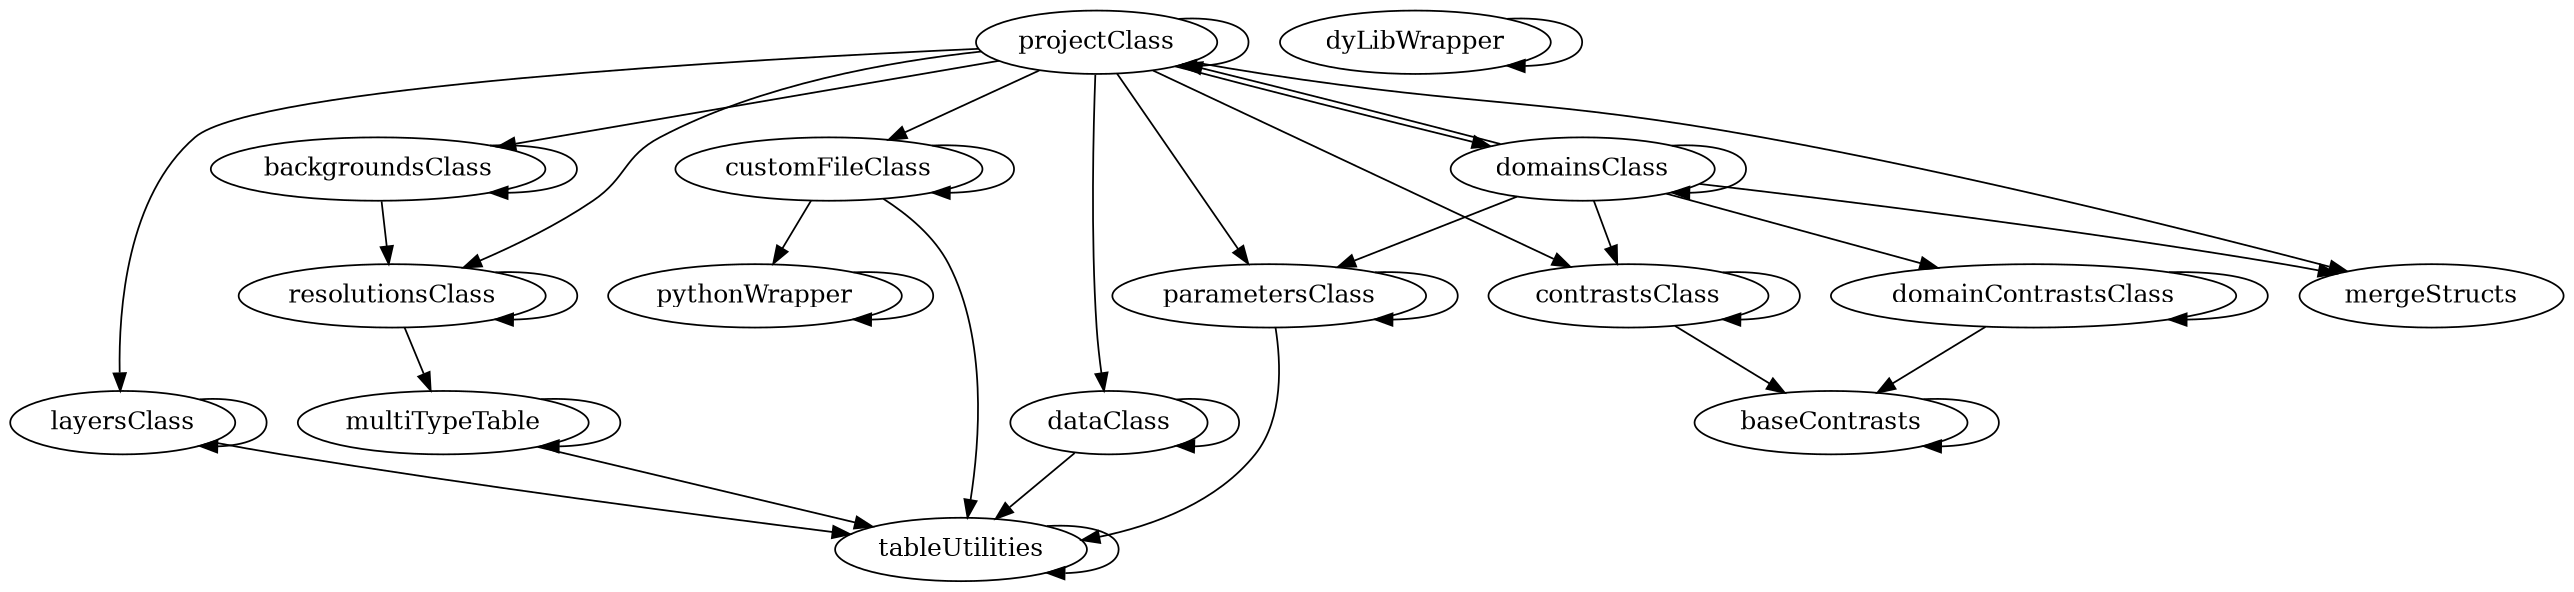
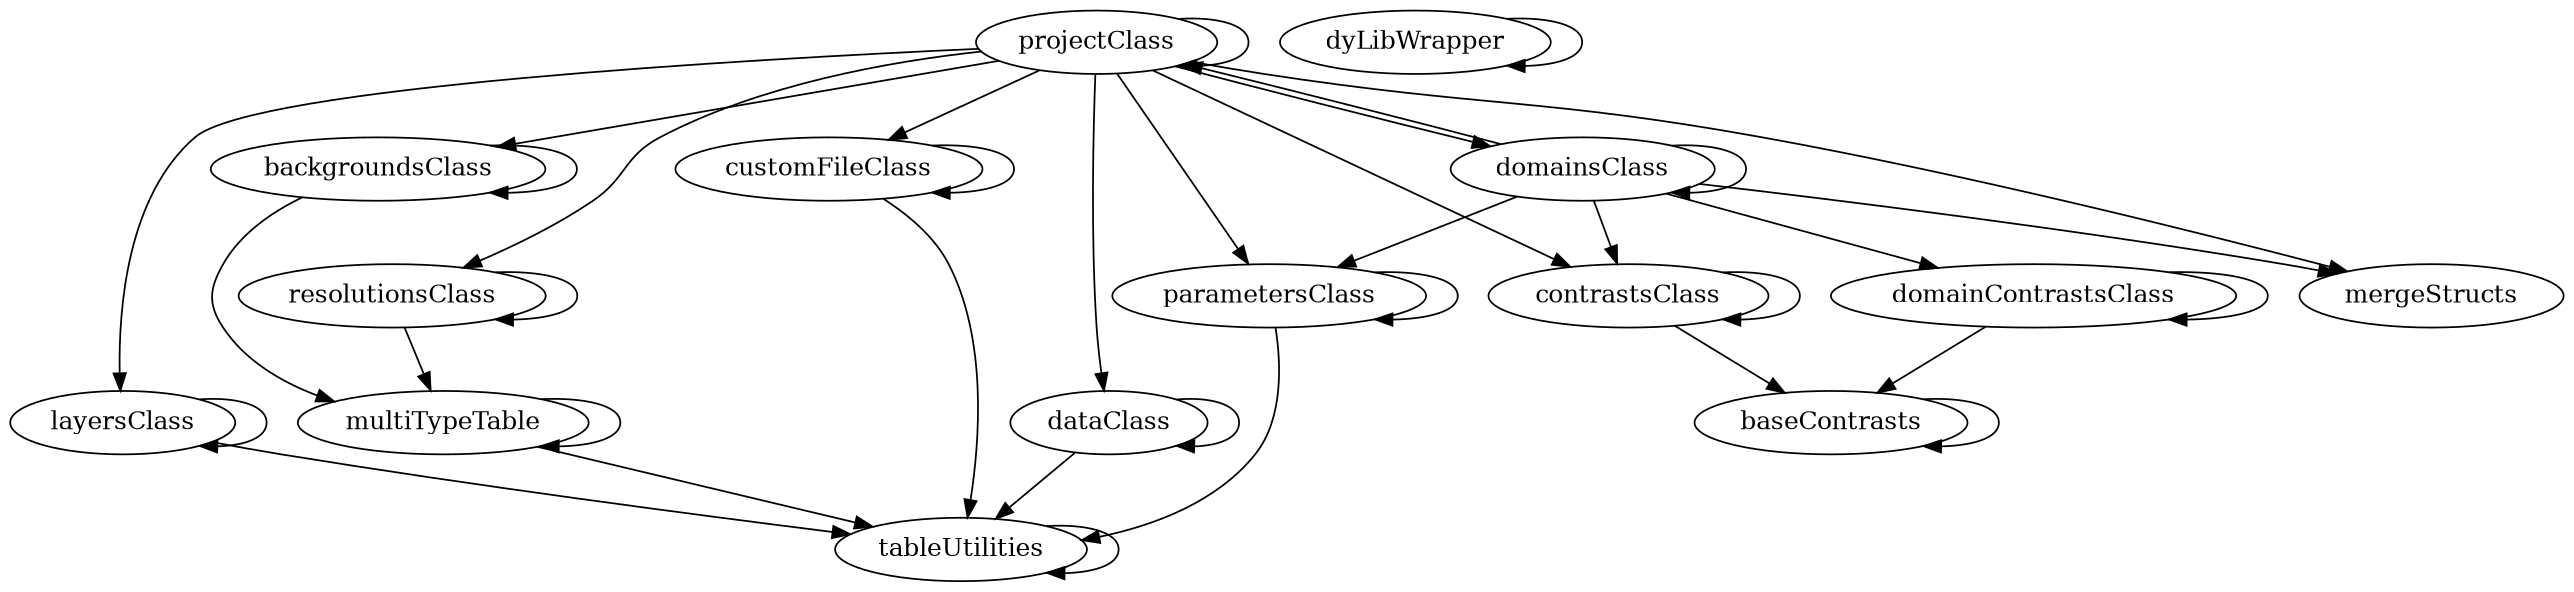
  digraph {
    backgroundsClass
    multiTypeTable
    tableUtilities
    baseContrasts
    contrastsClass
    customFileClass
-   pythonWrapper
    dyLibWrapper
    dataClass
    domainContrastsClass
    domainsClass
    mergeStructs
    parametersClass
    projectClass
    layersClass
    resolutionsClass
    backgroundsClass -> backgroundsClass
-   backgroundsClass -> resolutionsClass
+   backgroundsClass -> multiTypeTable
    multiTypeTable -> multiTypeTable
    multiTypeTable -> tableUtilities
    tableUtilities -> tableUtilities
    baseContrasts -> baseContrasts
    contrastsClass -> baseContrasts
    contrastsClass -> contrastsClass
    customFileClass -> tableUtilities
    customFileClass -> customFileClass
-   customFileClass -> pythonWrapper
-   pythonWrapper -> pythonWrapper
    dyLibWrapper -> dyLibWrapper
    dataClass -> tableUtilities
    dataClass -> dataClass
    domainContrastsClass -> baseContrasts
    domainContrastsClass -> domainContrastsClass
    domainsClass -> contrastsClass
    domainsClass -> domainContrastsClass
    domainsClass -> domainsClass
    domainsClass -> mergeStructs
    domainsClass -> parametersClass
    domainsClass -> projectClass
    parametersClass -> tableUtilities
    parametersClass -> parametersClass
    projectClass -> backgroundsClass
    projectClass -> contrastsClass
    projectClass -> customFileClass
    projectClass -> dataClass
    projectClass -> domainsClass
    projectClass -> mergeStructs
    projectClass -> parametersClass
    projectClass -> projectClass
    projectClass -> layersClass
    projectClass -> resolutionsClass
    layersClass -> tableUtilities
    layersClass -> layersClass
    resolutionsClass -> multiTypeTable
    resolutionsClass -> resolutionsClass
  }
